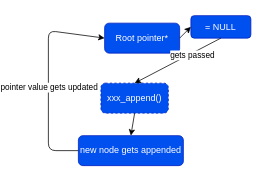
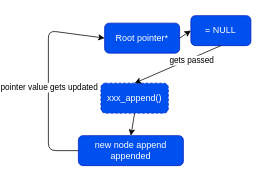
  <mxCell id="0" />
  <mxCell id="1" parent="0" />
  <mxCell id="2" value="Root pointer*" style="rounded=1;whiteSpace=wrap;html=1;fillColor=#0050ef;strokeColor=#001DBC;fontColor=#ffffff;" vertex="1" parent="1"><mxGeometry x="95" y="30" width="100" height="40" as="geometry" /></mxCell>
- <mxCell id="3" value="= NULL" style="rounded=1;whiteSpace=wrap;html=1;fillColor=#0050ef;strokeColor=#001DBC;fontColor=#ffffff;" vertex="1" parent="1"><mxGeometry x="210" y="20" width="80" height="30" as="geometry" /></mxCell>
+ <mxCell id="3" value="= NULL" style="rounded=1;whiteSpace=wrap;html=1;fillColor=#0050ef;strokeColor=#001DBC;fontColor=#ffffff;" vertex="1" parent="1"><mxGeometry x="210" y="20" width="80" height="40" as="geometry" /></mxCell>
  <mxCell id="4" value="" style="endArrow=classic;html=1;exitX=1;exitY=0.5;exitDx=0;exitDy=0;entryX=0;entryY=0.5;entryDx=0;entryDy=0;" edge="1" parent="1" source="2" target="3"><mxGeometry width="50" height="50" relative="1" as="geometry"><mxPoint x="320" y="140" as="sourcePoint" /><mxPoint x="370" y="90" as="targetPoint" /></mxGeometry></mxCell>
  <mxCell id="5" value="xxx_append()" style="rounded=1;whiteSpace=wrap;html=1;fillColor=#0050ef;strokeColor=#001DBC;fontColor=#ffffff;dashed=1;" vertex="1" parent="1"><mxGeometry x="90" y="110" width="90" height="40" as="geometry" /></mxCell>
  <mxCell id="6" value="" style="endArrow=classic;html=1;entryX=0.5;entryY=0;entryDx=0;entryDy=0;exitX=0.5;exitY=1;exitDx=0;exitDy=0;" edge="1" parent="1" source="3" target="5"><mxGeometry width="50" height="50" relative="1" as="geometry"><mxPoint x="320" y="130" as="sourcePoint" /><mxPoint x="370" y="80" as="targetPoint" /></mxGeometry></mxCell>
  <mxCell id="7" value="gets passed" style="edgeLabel;html=1;align=center;verticalAlign=middle;resizable=0;points=[];" vertex="1" connectable="0" parent="6"><mxGeometry x="-0.304" y="2" relative="1" as="geometry"><mxPoint as="offset" /></mxGeometry></mxCell>
- <mxCell id="8" value="new node gets appended" style="rounded=1;whiteSpace=wrap;html=1;fillColor=#0050ef;strokeColor=#001DBC;fontColor=#ffffff;" vertex="1" parent="1"><mxGeometry x="60" y="180" width="140" height="40" as="geometry" /></mxCell>
+ <mxCell id="8" value="new node append appended" style="rounded=1;whiteSpace=wrap;html=1;fillColor=#0050ef;strokeColor=#001DBC;fontColor=#ffffff;" vertex="1" parent="1"><mxGeometry x="60" y="180" width="140" height="40" as="geometry" /></mxCell>
  <mxCell id="9" value="" style="endArrow=classic;html=1;exitX=0.5;exitY=1;exitDx=0;exitDy=0;entryX=0.5;entryY=0;entryDx=0;entryDy=0;" edge="1" parent="1" source="5" target="8"><mxGeometry width="50" height="50" relative="1" as="geometry"><mxPoint x="320" y="130" as="sourcePoint" /><mxPoint x="370" y="80" as="targetPoint" /></mxGeometry></mxCell>
  <mxCell id="10" value="" style="endArrow=classic;html=1;exitX=0;exitY=0.5;exitDx=0;exitDy=0;entryX=0;entryY=0.5;entryDx=0;entryDy=0;" edge="1" parent="1" source="8" target="2"><mxGeometry width="50" height="50" relative="1" as="geometry"><mxPoint x="320" y="200" as="sourcePoint" /><mxPoint x="370" y="150" as="targetPoint" /><Array as="points"><mxPoint x="20" y="200" /><mxPoint x="20" y="40" /></Array></mxGeometry></mxCell>
  <mxCell id="11" value="pointer value gets updated" style="edgeLabel;html=1;align=center;verticalAlign=middle;resizable=0;points=[];" vertex="1" connectable="0" parent="10"><mxGeometry x="-0.093" relative="1" as="geometry"><mxPoint as="offset" /></mxGeometry></mxCell>
